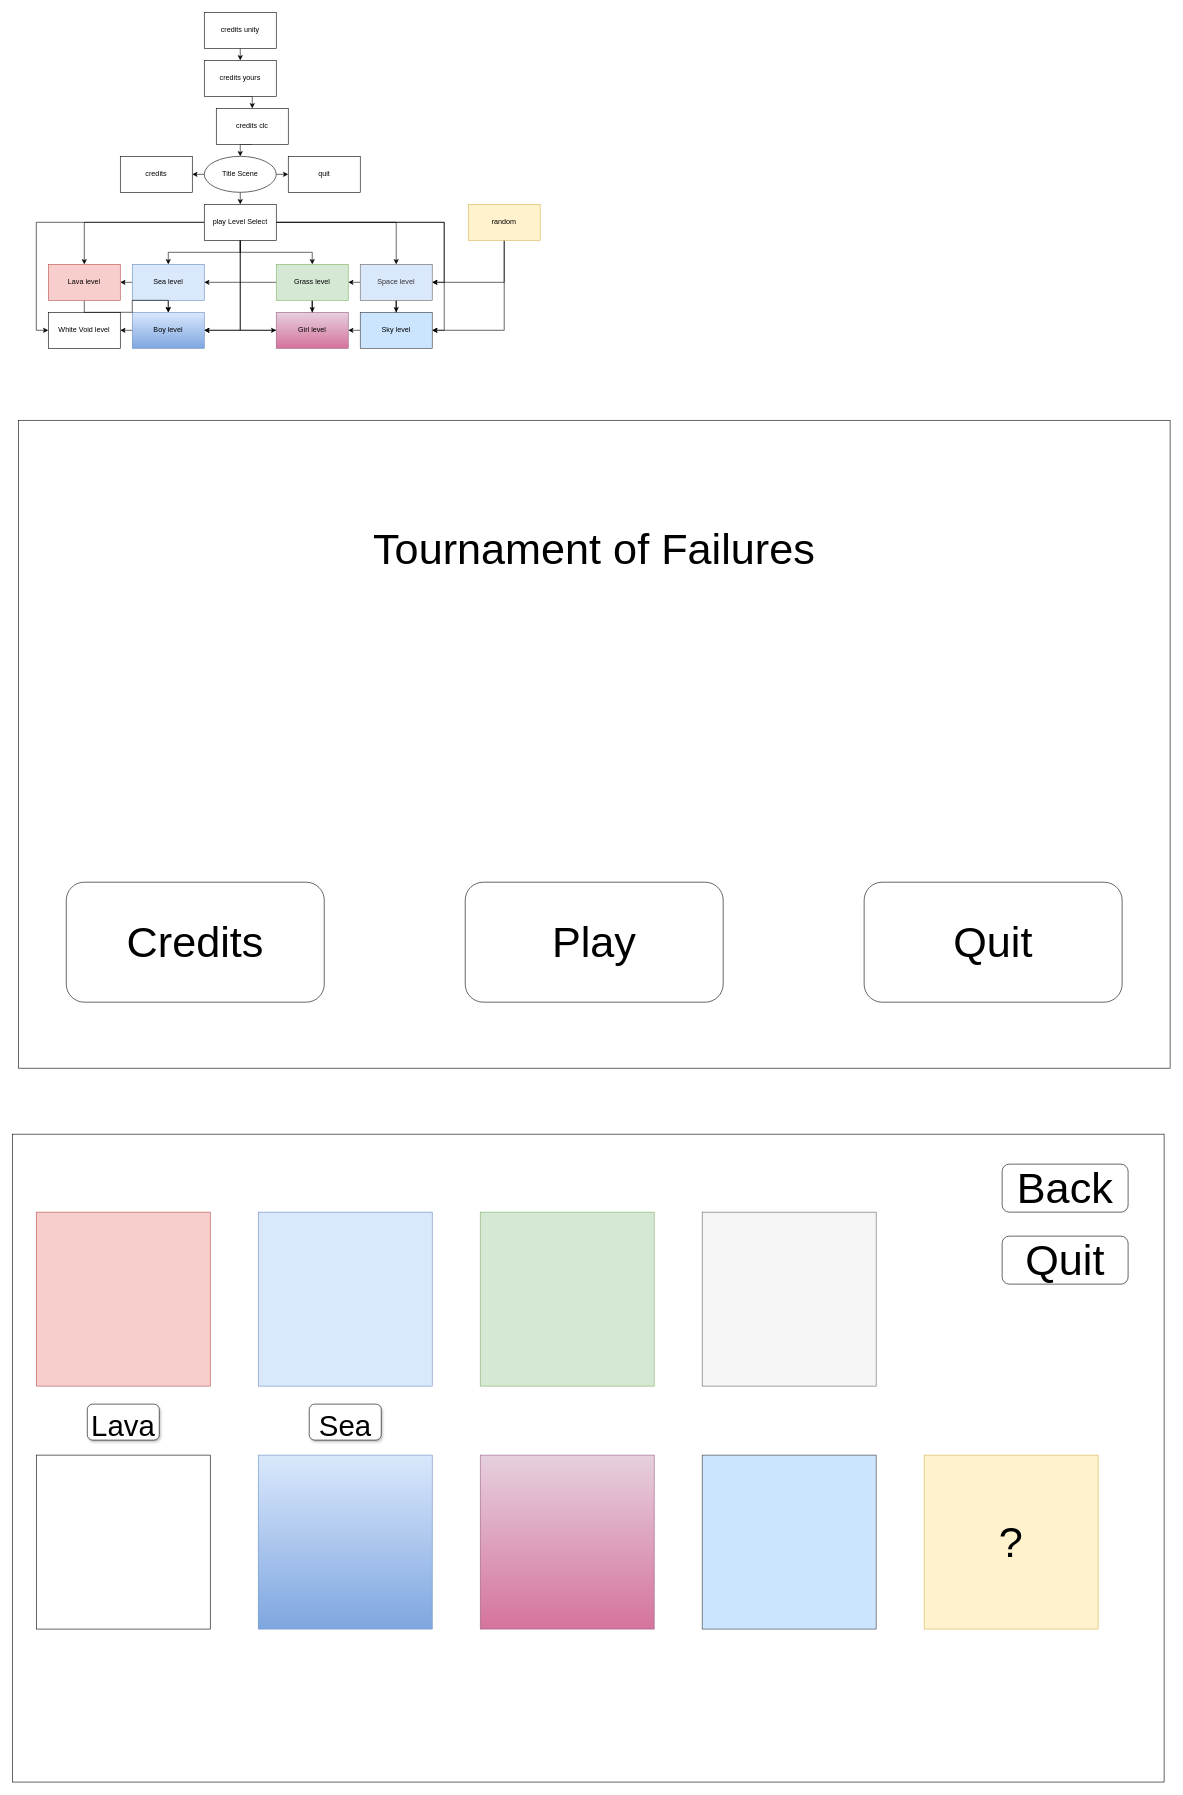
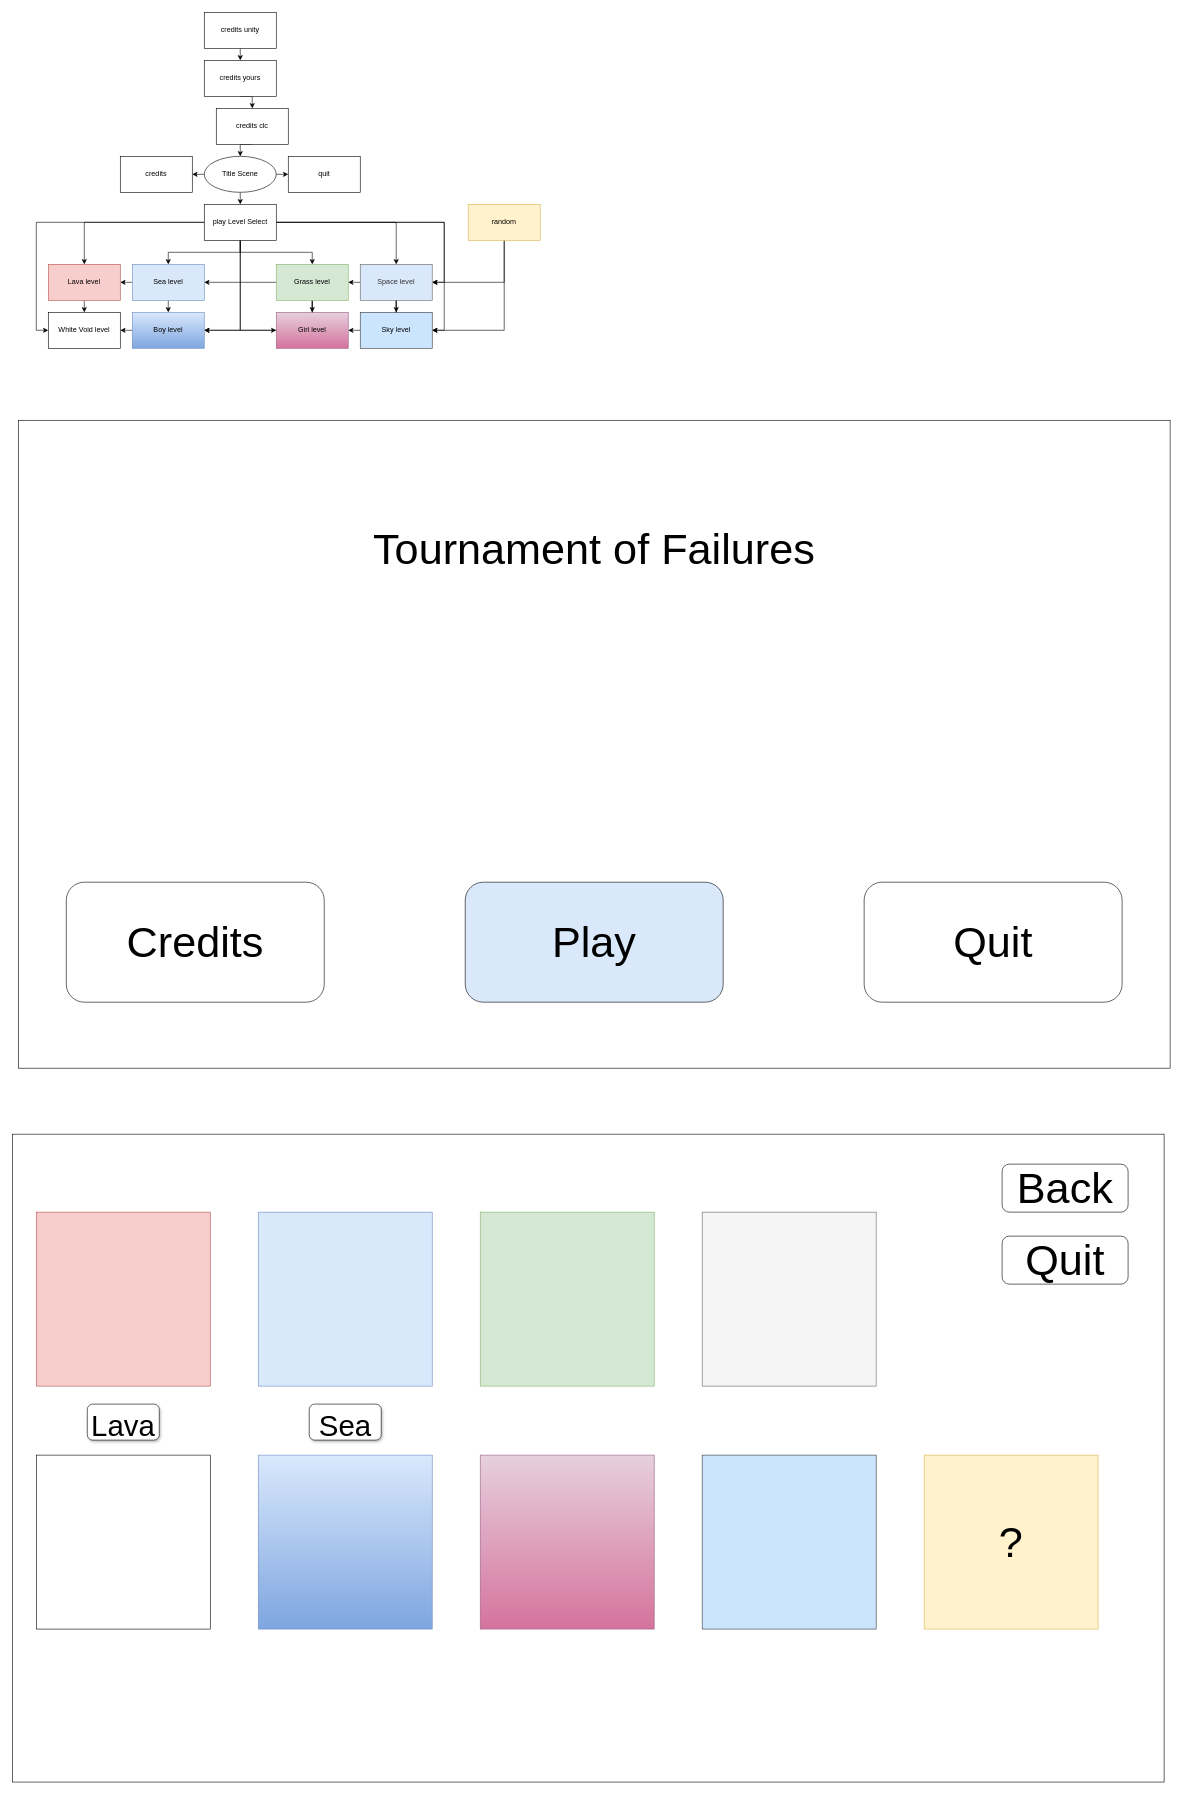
  <mxCell id="0" />
  <mxCell id="1" parent="0" />
  <mxCell id="2" style="edgeStyle=orthogonalEdgeStyle;rounded=0;orthogonalLoop=1;jettySize=auto;html=1;exitX=0.5;exitY=1;exitDx=0;exitDy=0;entryX=0.5;entryY=0;entryDx=0;entryDy=0;" edge="1" parent="1" source="3" target="41"><mxGeometry relative="1" as="geometry" /></mxCell>
  <mxCell id="3" value="credits clc" style="rounded=0;whiteSpace=wrap;html=1;" vertex="1" parent="1"><mxGeometry x="360" y="180" width="120" height="60" as="geometry" /></mxCell>
  <mxCell id="4" style="edgeStyle=orthogonalEdgeStyle;rounded=0;orthogonalLoop=1;jettySize=auto;html=1;exitX=0.5;exitY=1;exitDx=0;exitDy=0;entryX=0.5;entryY=0;entryDx=0;entryDy=0;" edge="1" parent="1" source="5" target="3"><mxGeometry relative="1" as="geometry" /></mxCell>
  <mxCell id="5" value="credits yours" style="rounded=0;whiteSpace=wrap;html=1;" vertex="1" parent="1"><mxGeometry x="340" y="100" width="120" height="60" as="geometry" /></mxCell>
  <mxCell id="6" style="edgeStyle=orthogonalEdgeStyle;rounded=0;orthogonalLoop=1;jettySize=auto;html=1;exitX=0.5;exitY=1;exitDx=0;exitDy=0;entryX=0.5;entryY=0;entryDx=0;entryDy=0;" edge="1" parent="1" source="7" target="5"><mxGeometry relative="1" as="geometry" /></mxCell>
  <mxCell id="7" value="credits unity" style="rounded=0;whiteSpace=wrap;html=1;" vertex="1" parent="1"><mxGeometry x="340" y="20" width="120" height="60" as="geometry" /></mxCell>
  <mxCell id="8" style="edgeStyle=orthogonalEdgeStyle;rounded=0;orthogonalLoop=1;jettySize=auto;html=1;exitX=0;exitY=0.5;exitDx=0;exitDy=0;entryX=1;entryY=0.5;entryDx=0;entryDy=0;" edge="1" parent="1" source="9" target="15"><mxGeometry relative="1" as="geometry" /></mxCell>
  <mxCell id="9" value="Sky level" style="rounded=0;whiteSpace=wrap;html=1;fillColor=#cce5ff;strokeColor=#36393d;" vertex="1" parent="1"><mxGeometry x="600" y="520" width="120" height="60" as="geometry" /></mxCell>
  <mxCell id="10" style="edgeStyle=orthogonalEdgeStyle;rounded=0;orthogonalLoop=1;jettySize=auto;html=1;exitX=0;exitY=0.5;exitDx=0;exitDy=0;entryX=1;entryY=0.5;entryDx=0;entryDy=0;" edge="1" parent="1" source="12" target="20"><mxGeometry relative="1" as="geometry" /></mxCell>
  <mxCell id="11" style="edgeStyle=orthogonalEdgeStyle;rounded=0;orthogonalLoop=1;jettySize=auto;html=1;exitX=0.5;exitY=1;exitDx=0;exitDy=0;" edge="1" parent="1" source="12" target="9"><mxGeometry relative="1" as="geometry" /></mxCell>
  <mxCell id="12" value="Space level" style="rounded=0;whiteSpace=wrap;html=1;fillColor=#dae8fc;strokeColor=#666666;fontColor=#333333;" vertex="1" parent="1"><mxGeometry x="600" y="440" width="120" height="60" as="geometry" /></mxCell>
  <mxCell id="13" value="White Void level" style="rounded=0;whiteSpace=wrap;html=1;" vertex="1" parent="1"><mxGeometry x="80" y="520" width="120" height="60" as="geometry" /></mxCell>
  <mxCell id="14" style="edgeStyle=orthogonalEdgeStyle;rounded=0;orthogonalLoop=1;jettySize=auto;html=1;exitX=0;exitY=0.5;exitDx=0;exitDy=0;" edge="1" parent="1" source="15"><mxGeometry relative="1" as="geometry"><mxPoint x="340" y="550" as="targetPoint" /></mxGeometry></mxCell>
  <mxCell id="15" value="Girl level" style="rounded=0;whiteSpace=wrap;html=1;fillColor=#e6d0de;strokeColor=#996185;gradientColor=#d5739d;" vertex="1" parent="1"><mxGeometry x="460" y="520" width="120" height="60" as="geometry" /></mxCell>
  <mxCell id="16" style="edgeStyle=orthogonalEdgeStyle;rounded=0;orthogonalLoop=1;jettySize=auto;html=1;exitX=0;exitY=0.5;exitDx=0;exitDy=0;entryX=1;entryY=0.5;entryDx=0;entryDy=0;" edge="1" parent="1" source="17" target="13"><mxGeometry relative="1" as="geometry" /></mxCell>
  <mxCell id="17" value="Boy level" style="rounded=0;whiteSpace=wrap;html=1;fillColor=#dae8fc;strokeColor=#6c8ebf;gradientColor=#7ea6e0;" vertex="1" parent="1"><mxGeometry x="220" y="520" width="120" height="60" as="geometry" /></mxCell>
  <mxCell id="18" style="edgeStyle=orthogonalEdgeStyle;rounded=0;orthogonalLoop=1;jettySize=auto;html=1;exitX=0;exitY=0.5;exitDx=0;exitDy=0;entryX=1;entryY=0.5;entryDx=0;entryDy=0;" edge="1" parent="1" source="20" target="23"><mxGeometry relative="1" as="geometry" /></mxCell>
  <mxCell id="19" style="edgeStyle=orthogonalEdgeStyle;rounded=0;orthogonalLoop=1;jettySize=auto;html=1;exitX=0.5;exitY=1;exitDx=0;exitDy=0;" edge="1" parent="1" source="20" target="15"><mxGeometry relative="1" as="geometry" /></mxCell>
  <mxCell id="20" value="Grass level" style="rounded=0;whiteSpace=wrap;html=1;fillColor=#d5e8d4;strokeColor=#82b366;" vertex="1" parent="1"><mxGeometry x="460" y="440" width="120" height="60" as="geometry" /></mxCell>
  <mxCell id="21" style="edgeStyle=orthogonalEdgeStyle;rounded=0;orthogonalLoop=1;jettySize=auto;html=1;exitX=0;exitY=0.5;exitDx=0;exitDy=0;entryX=1;entryY=0.5;entryDx=0;entryDy=0;" edge="1" parent="1" source="23" target="25"><mxGeometry relative="1" as="geometry" /></mxCell>
  <mxCell id="22" style="edgeStyle=orthogonalEdgeStyle;rounded=0;orthogonalLoop=1;jettySize=auto;html=1;exitX=0.5;exitY=1;exitDx=0;exitDy=0;entryX=0.5;entryY=0;entryDx=0;entryDy=0;" edge="1" parent="1" source="23" target="17"><mxGeometry relative="1" as="geometry" /></mxCell>
  <mxCell id="23" value="Sea level" style="rounded=0;whiteSpace=wrap;html=1;fillColor=#dae8fc;strokeColor=#6c8ebf;" vertex="1" parent="1"><mxGeometry x="220" y="440" width="120" height="60" as="geometry" /></mxCell>
- <mxCell id="24" style="edgeStyle=orthogonalEdgeStyle;rounded=0;orthogonalLoop=1;jettySize=auto;html=1;exitX=0.5;exitY=1;exitDx=0;exitDy=0;" edge="1" parent="1" source="25" target="17"><mxGeometry relative="1" as="geometry" /></mxCell>
+ <mxCell id="24" style="edgeStyle=orthogonalEdgeStyle;rounded=0;orthogonalLoop=1;jettySize=auto;html=1;exitX=0.5;exitY=1;exitDx=0;exitDy=0;entryX=0.5;entryY=0;entryDx=0;entryDy=0;" edge="1" parent="1" source="25" target="13"><mxGeometry relative="1" as="geometry" /></mxCell>
  <mxCell id="25" value="Lava level" style="rounded=0;whiteSpace=wrap;html=1;fillColor=#f8cecc;strokeColor=#b85450;" vertex="1" parent="1"><mxGeometry x="80" y="440" width="120" height="60" as="geometry" /></mxCell>
  <mxCell id="26" style="edgeStyle=orthogonalEdgeStyle;rounded=0;orthogonalLoop=1;jettySize=auto;html=1;exitX=1;exitY=0.5;exitDx=0;exitDy=0;entryX=0.5;entryY=0;entryDx=0;entryDy=0;" edge="1" parent="1" source="35" target="12"><mxGeometry relative="1" as="geometry" /></mxCell>
  <mxCell id="27" style="edgeStyle=orthogonalEdgeStyle;rounded=0;orthogonalLoop=1;jettySize=auto;html=1;exitX=0.5;exitY=1;exitDx=0;exitDy=0;" edge="1" parent="1" source="35" target="20"><mxGeometry relative="1" as="geometry"><mxPoint x="400" y="420" as="sourcePoint" /></mxGeometry></mxCell>
  <mxCell id="28" style="edgeStyle=orthogonalEdgeStyle;rounded=0;orthogonalLoop=1;jettySize=auto;html=1;exitX=0.5;exitY=1;exitDx=0;exitDy=0;entryX=0.5;entryY=0;entryDx=0;entryDy=0;" edge="1" parent="1" source="35" target="23"><mxGeometry relative="1" as="geometry" /></mxCell>
  <mxCell id="29" style="edgeStyle=orthogonalEdgeStyle;rounded=0;orthogonalLoop=1;jettySize=auto;html=1;exitX=0;exitY=0.5;exitDx=0;exitDy=0;" edge="1" parent="1" source="35" target="25"><mxGeometry relative="1" as="geometry" /></mxCell>
  <mxCell id="30" style="edgeStyle=orthogonalEdgeStyle;rounded=0;orthogonalLoop=1;jettySize=auto;html=1;exitX=0;exitY=0.5;exitDx=0;exitDy=0;entryX=0;entryY=0.5;entryDx=0;entryDy=0;" edge="1" parent="1" source="35" target="13"><mxGeometry relative="1" as="geometry" /></mxCell>
  <mxCell id="31" style="edgeStyle=orthogonalEdgeStyle;rounded=0;orthogonalLoop=1;jettySize=auto;html=1;exitX=0.5;exitY=1;exitDx=0;exitDy=0;entryX=1;entryY=0.5;entryDx=0;entryDy=0;" edge="1" parent="1" source="35" target="17"><mxGeometry relative="1" as="geometry" /></mxCell>
  <mxCell id="32" style="edgeStyle=orthogonalEdgeStyle;rounded=0;orthogonalLoop=1;jettySize=auto;html=1;exitX=0.5;exitY=1;exitDx=0;exitDy=0;entryX=0;entryY=0.5;entryDx=0;entryDy=0;" edge="1" parent="1" source="35" target="15"><mxGeometry relative="1" as="geometry" /></mxCell>
  <mxCell id="33" style="edgeStyle=orthogonalEdgeStyle;rounded=0;orthogonalLoop=1;jettySize=auto;html=1;exitX=1;exitY=0.5;exitDx=0;exitDy=0;entryX=1;entryY=0.5;entryDx=0;entryDy=0;" edge="1" parent="1" source="35" target="9"><mxGeometry relative="1" as="geometry" /></mxCell>
  <mxCell id="34" style="edgeStyle=orthogonalEdgeStyle;rounded=0;orthogonalLoop=1;jettySize=auto;html=1;exitX=1;exitY=0.5;exitDx=0;exitDy=0;entryX=1;entryY=0.5;entryDx=0;entryDy=0;" edge="1" parent="1" source="35" target="12"><mxGeometry relative="1" as="geometry" /></mxCell>
  <mxCell id="35" value="play Level Select" style="rounded=0;whiteSpace=wrap;html=1;" vertex="1" parent="1"><mxGeometry x="340" y="340" width="120" height="60" as="geometry" /></mxCell>
  <mxCell id="36" value="credits" style="rounded=0;whiteSpace=wrap;html=1;" vertex="1" parent="1"><mxGeometry x="200" y="260" width="120" height="60" as="geometry" /></mxCell>
  <mxCell id="37" value="quit" style="rounded=0;whiteSpace=wrap;html=1;" vertex="1" parent="1"><mxGeometry x="480" y="260" width="120" height="60" as="geometry" /></mxCell>
  <mxCell id="38" style="edgeStyle=orthogonalEdgeStyle;rounded=0;orthogonalLoop=1;jettySize=auto;html=1;exitX=0;exitY=0.5;exitDx=0;exitDy=0;entryX=1;entryY=0.5;entryDx=0;entryDy=0;" edge="1" parent="1" source="41" target="36"><mxGeometry relative="1" as="geometry" /></mxCell>
  <mxCell id="39" style="edgeStyle=orthogonalEdgeStyle;rounded=0;orthogonalLoop=1;jettySize=auto;html=1;exitX=1;exitY=0.5;exitDx=0;exitDy=0;entryX=0;entryY=0.5;entryDx=0;entryDy=0;" edge="1" parent="1" source="41" target="37"><mxGeometry relative="1" as="geometry" /></mxCell>
  <mxCell id="40" style="edgeStyle=orthogonalEdgeStyle;rounded=0;orthogonalLoop=1;jettySize=auto;html=1;exitX=0.5;exitY=1;exitDx=0;exitDy=0;entryX=0.5;entryY=0;entryDx=0;entryDy=0;" edge="1" parent="1" source="41" target="35"><mxGeometry relative="1" as="geometry" /></mxCell>
  <mxCell id="41" value="Title Scene" style="ellipse;whiteSpace=wrap;html=1;" vertex="1" parent="1"><mxGeometry x="340" y="260" width="120" height="60" as="geometry" /></mxCell>
  <mxCell id="42" style="edgeStyle=orthogonalEdgeStyle;rounded=0;orthogonalLoop=1;jettySize=auto;html=1;exitX=0.5;exitY=1;exitDx=0;exitDy=0;entryX=1;entryY=0.5;entryDx=0;entryDy=0;" edge="1" parent="1" source="44" target="9"><mxGeometry relative="1" as="geometry" /></mxCell>
  <mxCell id="43" style="edgeStyle=orthogonalEdgeStyle;rounded=0;orthogonalLoop=1;jettySize=auto;html=1;exitX=0.5;exitY=1;exitDx=0;exitDy=0;entryX=1;entryY=0.5;entryDx=0;entryDy=0;" edge="1" parent="1" source="44" target="12"><mxGeometry relative="1" as="geometry" /></mxCell>
  <mxCell id="44" value="random" style="rounded=0;whiteSpace=wrap;html=1;fillColor=#fff2cc;strokeColor=#d6b656;" vertex="1" parent="1"><mxGeometry x="780" y="340" width="120" height="60" as="geometry" /></mxCell>
  <mxCell id="45" value="" style="rounded=0;whiteSpace=wrap;html=1;" vertex="1" parent="1"><mxGeometry x="30" y="700" width="1920" height="1080" as="geometry" /></mxCell>
  <mxCell id="46" value="Credits" style="rounded=1;whiteSpace=wrap;html=1;fontSize=72;" vertex="1" parent="1"><mxGeometry x="110" y="1470" width="430" height="200" as="geometry" /></mxCell>
  <mxCell id="47" value="Quit" style="rounded=1;whiteSpace=wrap;html=1;fontSize=72;" vertex="1" parent="1"><mxGeometry x="1440" y="1470" width="430" height="200" as="geometry" /></mxCell>
- <mxCell id="48" value="Play" style="rounded=1;whiteSpace=wrap;html=1;fontSize=72;" vertex="1" parent="1"><mxGeometry x="775" y="1470" width="430" height="200" as="geometry" /></mxCell>
+ <mxCell id="48" value="Play" style="rounded=1;whiteSpace=wrap;html=1;fontSize=72;fillColor=#dae8fc;" vertex="1" parent="1"><mxGeometry x="775" y="1470" width="430" height="200" as="geometry" /></mxCell>
  <mxCell id="49" value="Tournament of Failures" style="text;html=1;strokeColor=none;fillColor=none;align=center;verticalAlign=middle;whiteSpace=wrap;rounded=0;fontSize=72;" vertex="1" parent="1"><mxGeometry x="590" y="900" width="800" height="30" as="geometry" /></mxCell>
  <mxCell id="50" value="" style="rounded=0;whiteSpace=wrap;html=1;" vertex="1" parent="1"><mxGeometry x="20" y="1890" width="1920" height="1080" as="geometry" /></mxCell>
  <mxCell id="51" value="" style="whiteSpace=wrap;html=1;aspect=fixed;fontSize=72;fillColor=#f8cecc;strokeColor=#b85450;" vertex="1" parent="1"><mxGeometry x="60" y="2020" width="290" height="290" as="geometry" /></mxCell>
  <mxCell id="52" value="" style="whiteSpace=wrap;html=1;aspect=fixed;fontSize=72;fillColor=#dae8fc;strokeColor=#6c8ebf;" vertex="1" parent="1"><mxGeometry x="430" y="2020" width="290" height="290" as="geometry" /></mxCell>
  <mxCell id="53" value="" style="whiteSpace=wrap;html=1;aspect=fixed;fontSize=72;fillColor=#d5e8d4;strokeColor=#82b366;" vertex="1" parent="1"><mxGeometry x="800" y="2020" width="290" height="290" as="geometry" /></mxCell>
  <mxCell id="54" value="" style="whiteSpace=wrap;html=1;aspect=fixed;fontSize=72;fillColor=#f5f5f5;strokeColor=#666666;fontColor=#333333;" vertex="1" parent="1"><mxGeometry x="1170" y="2020" width="290" height="290" as="geometry" /></mxCell>
  <mxCell id="55" value="" style="whiteSpace=wrap;html=1;aspect=fixed;fontSize=72;fillColor=#cce5ff;strokeColor=#36393d;" vertex="1" parent="1"><mxGeometry x="1170" y="2425" width="290" height="290" as="geometry" /></mxCell>
  <mxCell id="56" value="" style="whiteSpace=wrap;html=1;aspect=fixed;fontSize=72;fillColor=#e6d0de;strokeColor=#996185;gradientColor=#d5739d;" vertex="1" parent="1"><mxGeometry x="800" y="2425" width="290" height="290" as="geometry" /></mxCell>
  <mxCell id="57" value="" style="whiteSpace=wrap;html=1;aspect=fixed;fontSize=72;fillColor=#dae8fc;strokeColor=#6c8ebf;gradientColor=#7ea6e0;" vertex="1" parent="1"><mxGeometry x="430" y="2425" width="290" height="290" as="geometry" /></mxCell>
  <mxCell id="58" value="" style="whiteSpace=wrap;html=1;aspect=fixed;fontSize=72;" vertex="1" parent="1"><mxGeometry x="60" y="2425" width="290" height="290" as="geometry" /></mxCell>
  <mxCell id="59" value="?" style="whiteSpace=wrap;html=1;aspect=fixed;fontSize=72;fillColor=#fff2cc;strokeColor=#d6b656;" vertex="1" parent="1"><mxGeometry x="1540" y="2425" width="290" height="290" as="geometry" /></mxCell>
  <mxCell id="60" value="Back" style="rounded=1;whiteSpace=wrap;html=1;fontSize=72;" vertex="1" parent="1"><mxGeometry x="1670" y="1940" width="210" height="80" as="geometry" /></mxCell>
  <mxCell id="61" value="Quit" style="rounded=1;whiteSpace=wrap;html=1;fontSize=72;" vertex="1" parent="1"><mxGeometry x="1670" y="2060" width="210" height="80" as="geometry" /></mxCell>
  <mxCell id="62" value="&lt;font style=&quot;font-size: 49px;&quot;&gt;Lava&lt;/font&gt;" style="rounded=1;whiteSpace=wrap;html=1;fontSize=65;shadow=1;" vertex="1" parent="1"><mxGeometry x="145" y="2340" width="120" height="60" as="geometry" /></mxCell>
  <mxCell id="63" value="&lt;font style=&quot;font-size: 49px;&quot;&gt;Sea&lt;/font&gt;" style="rounded=1;whiteSpace=wrap;html=1;fontSize=65;shadow=1;" vertex="1" parent="1"><mxGeometry x="515" y="2340" width="120" height="60" as="geometry" /></mxCell>
